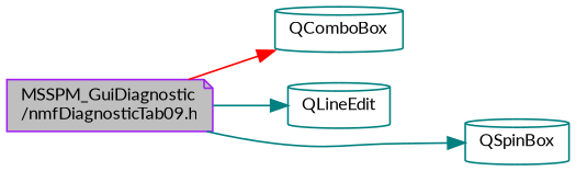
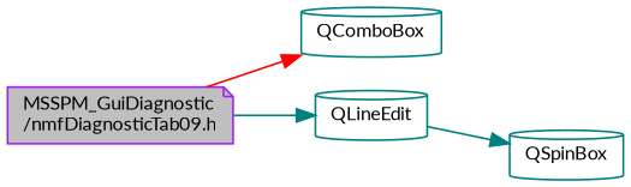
  digraph {
    fontname=Lato
    rankdir=LR
    node [color=teal fillcolor=white fontname=Lato fontsize=10 shape=cylinder style=filled]
    edge [color=teal fontname=Lato fontsize=10 labelfontname=Helvetica labelfontsize=10 style=solid]
    n1 [color=purple fillcolor=grey75 fontcolor=black height=0.2 label="MSSPM_GuiDiagnostic\l/nmfDiagnosticTab09.h" shape=note width=0.4]
    n2 [height=0.2 label=QComboBox width=0.4]
    n3 [height=0.2 label=QLineEdit width=0.4]
    n4 [height=0.2 label=QSpinBox width=0.4]
    n1 -> n2 [color=red]
    n1 -> n3
-   n1 -> n4
+   n3 -> n4
  }
